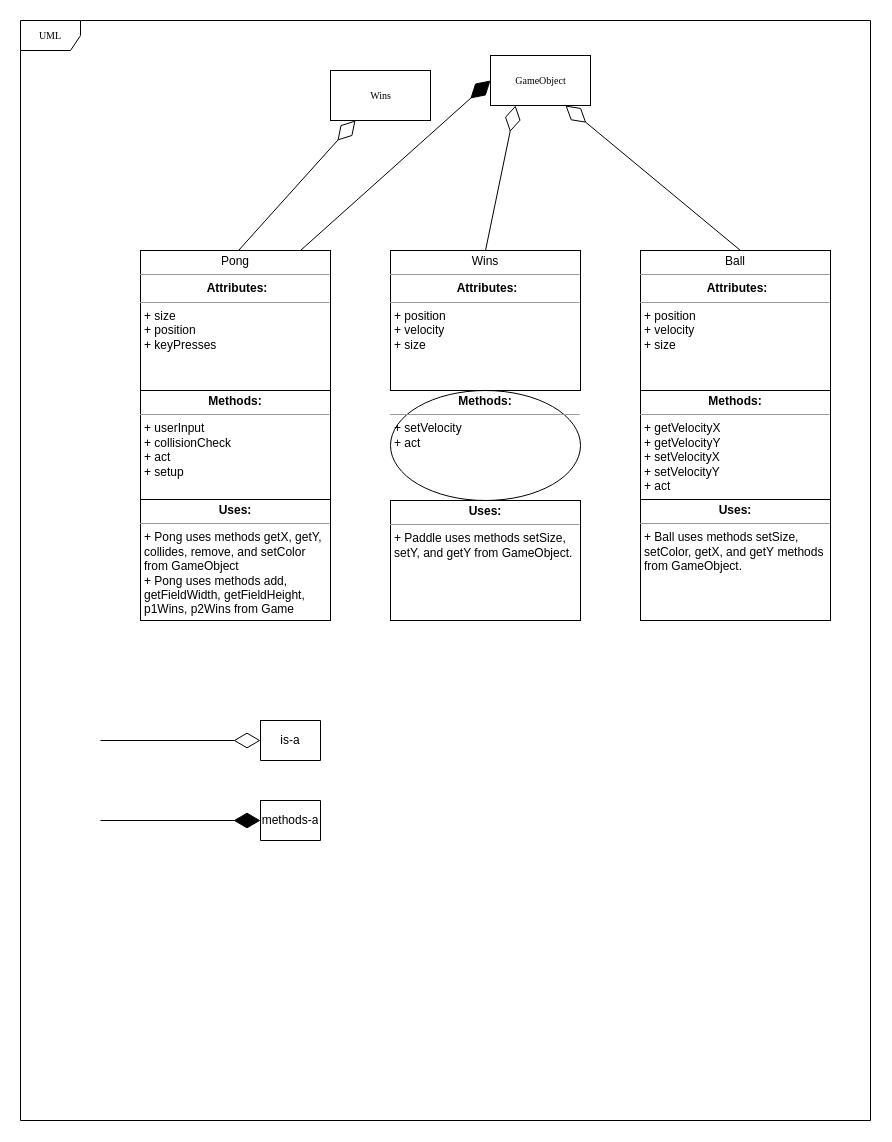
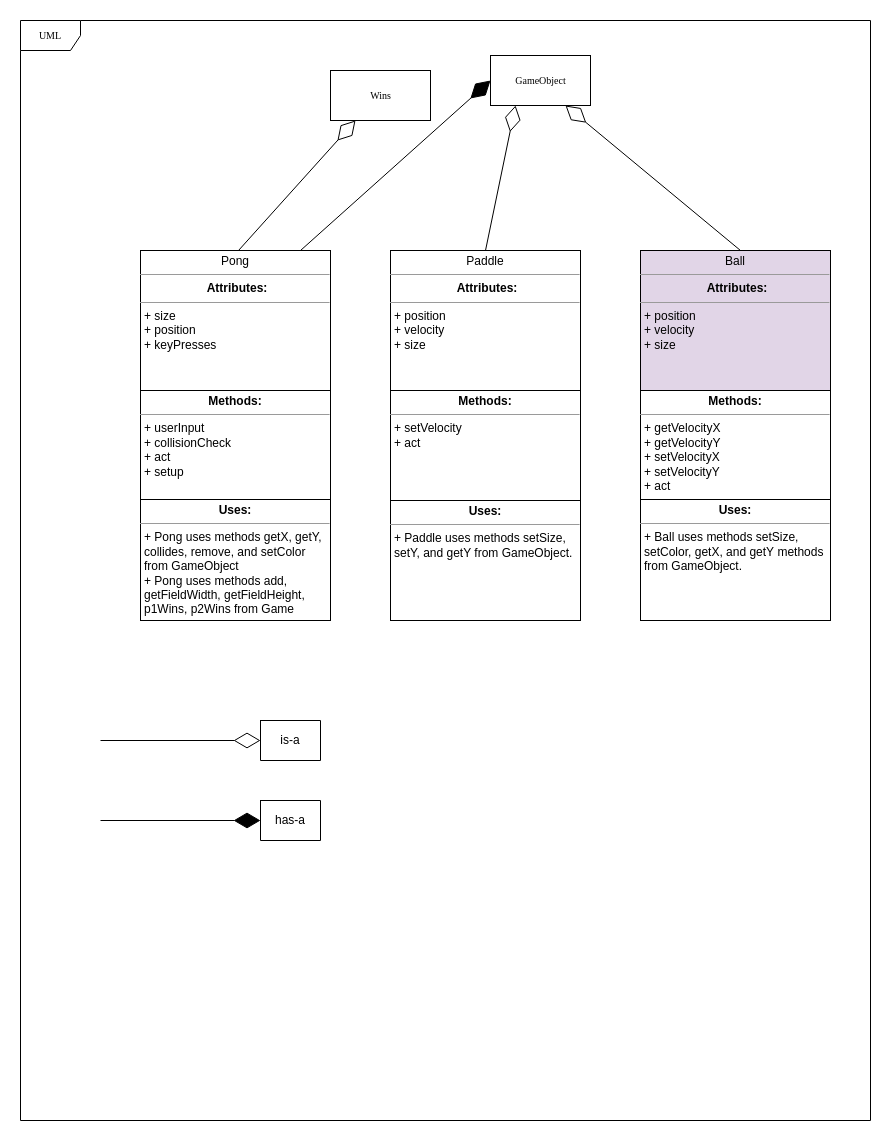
  <mxCell id="0" />
  <mxCell id="1" parent="0" />
  <mxCell id="2" value="UML" style="shape=umlFrame;whiteSpace=wrap;html=1;rounded=0;shadow=0;comic=0;labelBackgroundColor=none;strokeWidth=1;fontFamily=Verdana;fontSize=10;align=center;" parent="1" vertex="1"><mxGeometry width="850" height="1100" as="geometry" x="20" y="20" /></mxCell>
  <mxCell id="3" value="&lt;p style=&quot;margin: 0px ; margin-top: 4px ; text-align: center&quot;&gt;&lt;b&gt;Methods:&lt;/b&gt;&lt;/p&gt;&lt;hr size=&quot;1&quot;&gt;&lt;p style=&quot;margin: 0px ; margin-left: 4px&quot;&gt;+ userInput&lt;/p&gt;&lt;p style=&quot;margin: 0px ; margin-left: 4px&quot;&gt;+ collisionCheck&lt;/p&gt;&lt;p style=&quot;margin: 0px ; margin-left: 4px&quot;&gt;+ act&lt;/p&gt;&lt;p style=&quot;margin: 0px ; margin-left: 4px&quot;&gt;+ setup&lt;/p&gt;&lt;p style=&quot;margin: 0px ; margin-left: 4px&quot;&gt;&lt;br&gt;&lt;/p&gt;" style="verticalAlign=top;align=left;overflow=fill;fontSize=12;fontFamily=Helvetica;html=1;rounded=0;shadow=0;comic=0;labelBackgroundColor=none;strokeWidth=1" parent="1" vertex="1"><mxGeometry x="140" y="390" width="190" height="110" as="geometry" /></mxCell>
  <mxCell id="4" value="&lt;p style=&quot;margin: 0px ; margin-top: 4px ; text-align: center&quot;&gt;&lt;b&gt;Uses:&lt;/b&gt;&lt;/p&gt;&lt;hr size=&quot;1&quot;&gt;&lt;p style=&quot;margin: 0px ; margin-left: 4px&quot;&gt;+ Pong uses methods getX, getY,&lt;/p&gt;&lt;p style=&quot;margin: 0px ; margin-left: 4px&quot;&gt;collides, remove, and setColor&lt;/p&gt;&lt;p style=&quot;margin: 0px ; margin-left: 4px&quot;&gt;from GameObject&lt;/p&gt;&lt;p style=&quot;margin: 0px ; margin-left: 4px&quot;&gt;+ Pong uses methods add,&amp;nbsp;&lt;/p&gt;&lt;p style=&quot;margin: 0px ; margin-left: 4px&quot;&gt;getFieldWidth, getFieldHeight,&amp;nbsp;&lt;/p&gt;&lt;p style=&quot;margin: 0px ; margin-left: 4px&quot;&gt;p1Wins, p2Wins from Game&lt;/p&gt;&lt;p style=&quot;margin: 0px ; margin-left: 4px&quot;&gt;&lt;br&gt;&lt;/p&gt;" style="verticalAlign=top;align=left;overflow=fill;fontSize=12;fontFamily=Helvetica;html=1;rounded=0;shadow=0;comic=0;labelBackgroundColor=none;strokeWidth=1" parent="1" vertex="1"><mxGeometry x="140" y="499" width="190" height="121" as="geometry" /></mxCell>
  <mxCell id="5" value="&lt;p style=&quot;margin: 0px ; margin-top: 4px ; text-align: center&quot;&gt;Pong&lt;/p&gt;&lt;hr size=&quot;1&quot;&gt;&lt;p style=&quot;text-align: center ; margin: 0px 0px 0px 4px&quot;&gt;&lt;b&gt;Attributes:&lt;/b&gt;&lt;/p&gt;&lt;hr size=&quot;1&quot;&gt;&lt;p style=&quot;margin: 0px ; margin-left: 4px&quot;&gt;+ size&lt;br&gt;+ position&lt;/p&gt;&lt;p style=&quot;margin: 0px ; margin-left: 4px&quot;&gt;+ keyPresses&lt;/p&gt;" style="verticalAlign=top;align=left;overflow=fill;fontSize=12;fontFamily=Helvetica;html=1;rounded=0;shadow=0;comic=0;labelBackgroundColor=none;strokeWidth=1" parent="1" vertex="1"><mxGeometry x="140" y="250" width="190" height="140" as="geometry" /></mxCell>
  <mxCell id="6" value="Wins" style="html=1;rounded=0;shadow=0;comic=0;labelBackgroundColor=none;strokeWidth=1;fontFamily=Verdana;fontSize=10;align=center;" parent="1" vertex="1"><mxGeometry x="330" y="70" width="100" height="50" as="geometry" /></mxCell>
  <mxCell id="7" style="edgeStyle=orthogonalEdgeStyle;rounded=0;html=1;dashed=1;labelBackgroundColor=none;startFill=0;endArrow=open;endFill=0;endSize=10;fontFamily=Verdana;fontSize=10;" parent="1" edge="1"><mxGeometry relative="1" as="geometry"><Array as="points" /><mxPoint x="660" y="320" as="sourcePoint" /><mxPoint x="705" y="320" as="targetPoint" /></mxGeometry></mxCell>
  <mxCell id="8" value="GameObject" style="html=1;rounded=0;shadow=0;comic=0;labelBackgroundColor=none;strokeWidth=1;fontFamily=Verdana;fontSize=10;align=center;" parent="1" vertex="1"><mxGeometry x="490" y="55" width="100" height="50" as="geometry" /></mxCell>
- <mxCell id="9" value="&lt;p style=&quot;margin: 0px ; margin-top: 4px ; text-align: center&quot;&gt;&lt;b&gt;Methods:&lt;/b&gt;&lt;/p&gt;&lt;hr size=&quot;1&quot;&gt;&lt;p style=&quot;margin: 0px ; margin-left: 4px&quot;&gt;+ setVelocity&lt;/p&gt;&lt;p style=&quot;margin: 0px ; margin-left: 4px&quot;&gt;+ act&lt;/p&gt;&lt;p style=&quot;margin: 0px ; margin-left: 4px&quot;&gt;&lt;br&gt;&lt;/p&gt;" style="ellipse;verticalAlign=top;align=left;overflow=fill;fontSize=12;fontFamily=Helvetica;html=1;shadow=0;comic=0;labelBackgroundColor=none;strokeWidth=1;" parent="1" vertex="1"><mxGeometry x="390" y="390" width="190" height="110" as="geometry" /></mxCell>
+ <mxCell id="9" value="&lt;p style=&quot;margin: 0px ; margin-top: 4px ; text-align: center&quot;&gt;&lt;b&gt;Methods:&lt;/b&gt;&lt;/p&gt;&lt;hr size=&quot;1&quot;&gt;&lt;p style=&quot;margin: 0px ; margin-left: 4px&quot;&gt;+ setVelocity&lt;/p&gt;&lt;p style=&quot;margin: 0px ; margin-left: 4px&quot;&gt;+ act&lt;/p&gt;&lt;p style=&quot;margin: 0px ; margin-left: 4px&quot;&gt;&lt;br&gt;&lt;/p&gt;" style="verticalAlign=top;align=left;overflow=fill;fontSize=12;fontFamily=Helvetica;html=1;rounded=0;shadow=0;comic=0;labelBackgroundColor=none;strokeWidth=1" parent="1" vertex="1"><mxGeometry x="390" y="390" width="190" height="110" as="geometry" /></mxCell>
  <mxCell id="10" value="&lt;p style=&quot;margin: 0px ; margin-top: 4px ; text-align: center&quot;&gt;&lt;b&gt;Uses:&lt;/b&gt;&lt;/p&gt;&lt;hr size=&quot;1&quot;&gt;&lt;p style=&quot;margin: 0px ; margin-left: 4px&quot;&gt;+ Paddle uses&amp;nbsp;&lt;span&gt;methods&amp;nbsp;&lt;/span&gt;&lt;span&gt;setSize,&amp;nbsp;&lt;/span&gt;&lt;/p&gt;&lt;p style=&quot;margin: 0px ; margin-left: 4px&quot;&gt;&lt;span&gt;setY,&amp;nbsp;&lt;/span&gt;&lt;span&gt;and getY from&amp;nbsp;&lt;/span&gt;&lt;span&gt;GameObject.&lt;/span&gt;&lt;/p&gt;&lt;p style=&quot;margin: 0px ; margin-left: 4px&quot;&gt;&lt;br&gt;&lt;/p&gt;" style="verticalAlign=top;align=left;overflow=fill;fontSize=12;fontFamily=Helvetica;html=1;rounded=0;shadow=0;comic=0;labelBackgroundColor=none;strokeWidth=1" parent="1" vertex="1"><mxGeometry x="390" y="500" width="190" height="120" as="geometry" /></mxCell>
- <mxCell id="11" value="&lt;p style=&quot;margin: 0px ; margin-top: 4px ; text-align: center&quot;&gt;Wins&lt;/p&gt;&lt;hr size=&quot;1&quot;&gt;&lt;p style=&quot;text-align: center ; margin: 0px 0px 0px 4px&quot;&gt;&lt;b&gt;Attributes:&lt;/b&gt;&lt;/p&gt;&lt;hr size=&quot;1&quot;&gt;&lt;p style=&quot;margin: 0px ; margin-left: 4px&quot;&gt;+ position&lt;br&gt;+ velocity&lt;/p&gt;&lt;p style=&quot;margin: 0px ; margin-left: 4px&quot;&gt;+ size&lt;/p&gt;" style="verticalAlign=top;align=left;overflow=fill;fontSize=12;fontFamily=Helvetica;html=1;rounded=0;shadow=0;comic=0;labelBackgroundColor=none;strokeWidth=1" parent="1" vertex="1"><mxGeometry x="390" y="250" width="190" height="140" as="geometry" /></mxCell>
+ <mxCell id="11" value="&lt;p style=&quot;margin: 0px ; margin-top: 4px ; text-align: center&quot;&gt;Paddle&lt;/p&gt;&lt;hr size=&quot;1&quot;&gt;&lt;p style=&quot;text-align: center ; margin: 0px 0px 0px 4px&quot;&gt;&lt;b&gt;Attributes:&lt;/b&gt;&lt;/p&gt;&lt;hr size=&quot;1&quot;&gt;&lt;p style=&quot;margin: 0px ; margin-left: 4px&quot;&gt;+ position&lt;br&gt;+ velocity&lt;/p&gt;&lt;p style=&quot;margin: 0px ; margin-left: 4px&quot;&gt;+ size&lt;/p&gt;" style="verticalAlign=top;align=left;overflow=fill;fontSize=12;fontFamily=Helvetica;html=1;rounded=0;shadow=0;comic=0;labelBackgroundColor=none;strokeWidth=1" parent="1" vertex="1"><mxGeometry x="390" y="250" width="190" height="140" as="geometry" /></mxCell>
  <mxCell id="12" value="&lt;p style=&quot;margin: 0px ; margin-top: 4px ; text-align: center&quot;&gt;&lt;b&gt;Methods:&lt;/b&gt;&lt;/p&gt;&lt;hr size=&quot;1&quot;&gt;&lt;p style=&quot;margin: 0px ; margin-left: 4px&quot;&gt;+ getVelocityX&lt;/p&gt;&lt;p style=&quot;margin: 0px ; margin-left: 4px&quot;&gt;+ getVelocityY&lt;br&gt;+ setVelocityX&lt;/p&gt;&lt;p style=&quot;margin: 0px ; margin-left: 4px&quot;&gt;+ setVelocityY&lt;/p&gt;&lt;p style=&quot;margin: 0px ; margin-left: 4px&quot;&gt;+ act&lt;/p&gt;&lt;p style=&quot;margin: 0px ; margin-left: 4px&quot;&gt;&lt;br&gt;&lt;/p&gt;" style="verticalAlign=top;align=left;overflow=fill;fontSize=12;fontFamily=Helvetica;html=1;rounded=0;shadow=0;comic=0;labelBackgroundColor=none;strokeWidth=1" parent="1" vertex="1"><mxGeometry x="640" y="390" width="190" height="110" as="geometry" /></mxCell>
  <mxCell id="13" value="&lt;p style=&quot;margin: 0px ; margin-top: 4px ; text-align: center&quot;&gt;&lt;b&gt;Uses:&lt;/b&gt;&lt;/p&gt;&lt;hr size=&quot;1&quot;&gt;&lt;p style=&quot;margin: 0px ; margin-left: 4px&quot;&gt;+ Ball uses&amp;nbsp;&lt;span&gt;methods&amp;nbsp;&lt;/span&gt;&lt;span&gt;setSize,&amp;nbsp;&lt;/span&gt;&lt;/p&gt;&lt;p style=&quot;margin: 0px ; margin-left: 4px&quot;&gt;&lt;span&gt;setColor,&amp;nbsp;&lt;/span&gt;&lt;span&gt;getX,&amp;nbsp;&lt;/span&gt;&lt;span&gt;and getY&amp;nbsp;&lt;/span&gt;&lt;span&gt;methods&amp;nbsp;&lt;/span&gt;&lt;/p&gt;&lt;p style=&quot;margin: 0px ; margin-left: 4px&quot;&gt;&lt;span&gt;from&amp;nbsp;&lt;/span&gt;&lt;span&gt;GameObject.&lt;/span&gt;&lt;/p&gt;&lt;p style=&quot;margin: 0px ; margin-left: 4px&quot;&gt;&lt;br&gt;&lt;/p&gt;" style="verticalAlign=top;align=left;overflow=fill;fontSize=12;fontFamily=Helvetica;html=1;rounded=0;shadow=0;comic=0;labelBackgroundColor=none;strokeWidth=1" parent="1" vertex="1"><mxGeometry x="640" y="499" width="190" height="121" as="geometry" /></mxCell>
- <mxCell id="14" value="&lt;p style=&quot;margin: 0px ; margin-top: 4px ; text-align: center&quot;&gt;Ball&lt;/p&gt;&lt;hr size=&quot;1&quot;&gt;&lt;p style=&quot;text-align: center ; margin: 0px 0px 0px 4px&quot;&gt;&lt;b&gt;Attributes:&lt;/b&gt;&lt;/p&gt;&lt;hr size=&quot;1&quot;&gt;&lt;p style=&quot;margin: 0px ; margin-left: 4px&quot;&gt;+ position&lt;br&gt;+ velocity&lt;/p&gt;&lt;p style=&quot;margin: 0px ; margin-left: 4px&quot;&gt;+ size&lt;/p&gt;" style="verticalAlign=top;align=left;overflow=fill;fontSize=12;fontFamily=Helvetica;html=1;rounded=0;shadow=0;comic=0;labelBackgroundColor=none;strokeWidth=1" parent="1" vertex="1"><mxGeometry x="640" y="250" width="190" height="140" as="geometry" /></mxCell>
+ <mxCell id="14" value="&lt;p style=&quot;margin: 0px ; margin-top: 4px ; text-align: center&quot;&gt;Ball&lt;/p&gt;&lt;hr size=&quot;1&quot;&gt;&lt;p style=&quot;text-align: center ; margin: 0px 0px 0px 4px&quot;&gt;&lt;b&gt;Attributes:&lt;/b&gt;&lt;/p&gt;&lt;hr size=&quot;1&quot;&gt;&lt;p style=&quot;margin: 0px ; margin-left: 4px&quot;&gt;+ position&lt;br&gt;+ velocity&lt;/p&gt;&lt;p style=&quot;margin: 0px ; margin-left: 4px&quot;&gt;+ size&lt;/p&gt;" style="verticalAlign=top;align=left;overflow=fill;fontSize=12;fontFamily=Helvetica;html=1;rounded=0;shadow=0;comic=0;labelBackgroundColor=none;strokeWidth=1;fillColor=#e1d5e7;" parent="1" vertex="1"><mxGeometry x="640" y="250" width="190" height="140" as="geometry" /></mxCell>
  <mxCell id="15" value="" style="endArrow=diamondThin;endFill=0;endSize=24;html=1;rounded=0;entryX=0.25;entryY=1;entryDx=0;entryDy=0;exitX=0.4;exitY=-0.033;exitDx=0;exitDy=0;exitPerimeter=0;" parent="1" target="6" edge="1"><mxGeometry width="160" relative="1" as="geometry"><mxPoint x="238" y="250" as="sourcePoint" /><mxPoint x="240" y="131.98" as="targetPoint" /></mxGeometry></mxCell>
  <mxCell id="16" value="" style="endArrow=diamondThin;endFill=1;endSize=24;html=1;rounded=0;entryX=0;entryY=0.5;entryDx=0;entryDy=0;exitX=0.75;exitY=-0.033;exitDx=0;exitDy=0;exitPerimeter=0;" parent="1" target="8" edge="1"><mxGeometry width="160" relative="1" as="geometry"><mxPoint x="300" y="250" as="sourcePoint" /><mxPoint x="480" y="101.98" as="targetPoint" /></mxGeometry></mxCell>
  <mxCell id="17" value="" style="endArrow=diamondThin;endFill=0;endSize=24;html=1;rounded=0;entryX=0.25;entryY=1;entryDx=0;entryDy=0;" parent="1" target="8" edge="1"><mxGeometry width="160" relative="1" as="geometry"><mxPoint x="485" y="250" as="sourcePoint" /><mxPoint x="595" y="131" as="targetPoint" /></mxGeometry></mxCell>
  <mxCell id="18" value="" style="endArrow=diamondThin;endFill=0;endSize=24;html=1;rounded=0;entryX=0.75;entryY=1;entryDx=0;entryDy=0;" parent="1" target="8" edge="1"><mxGeometry width="160" relative="1" as="geometry"><mxPoint x="740" y="250" as="sourcePoint" /><mxPoint x="770" y="120" as="targetPoint" /></mxGeometry></mxCell>
  <mxCell id="19" value="" style="endArrow=diamondThin;endFill=0;endSize=24;html=1;rounded=0;" parent="1" edge="1"><mxGeometry width="160" relative="1" as="geometry"><mxPoint x="100" y="740" as="sourcePoint" /><mxPoint x="260" y="740" as="targetPoint" /></mxGeometry></mxCell>
  <mxCell id="20" value="" style="endArrow=diamondThin;endFill=1;endSize=24;html=1;rounded=0;" parent="1" edge="1"><mxGeometry width="160" relative="1" as="geometry"><mxPoint x="100" y="820" as="sourcePoint" /><mxPoint x="260" y="820" as="targetPoint" /></mxGeometry></mxCell>
  <mxCell id="21" value="" style="shape=table;startSize=0;container=1;collapsible=0;childLayout=tableLayout;rounded=0;" parent="1" vertex="1"><mxGeometry x="260" y="720" width="60" height="40" as="geometry" /></mxCell>
  <mxCell id="22" value="" style="shape=partialRectangle;collapsible=0;dropTarget=0;fillColor=none;top=0;left=0;bottom=0;right=0;points=[[0,0.5],[1,0.5]];portConstraint=eastwest;rounded=0;" parent="21" vertex="1"><mxGeometry width="60" height="40" as="geometry" /></mxCell>
  <mxCell id="23" value="is-a" style="shape=partialRectangle;html=1;whiteSpace=wrap;connectable=0;overflow=hidden;fillColor=none;top=0;left=0;bottom=0;right=0;pointerEvents=1;rounded=0;" parent="22" vertex="1"><mxGeometry width="60" height="40" as="geometry"><mxRectangle width="60" height="40" as="alternateBounds" /></mxGeometry></mxCell>
  <mxCell id="24" value="" style="shape=table;startSize=0;container=1;collapsible=0;childLayout=tableLayout;rounded=0;" parent="1" vertex="1"><mxGeometry x="260" y="800" width="60" height="40" as="geometry" /></mxCell>
  <mxCell id="25" value="" style="shape=partialRectangle;collapsible=0;dropTarget=0;fillColor=none;top=0;left=0;bottom=0;right=0;points=[[0,0.5],[1,0.5]];portConstraint=eastwest;rounded=0;" parent="24" vertex="1"><mxGeometry width="60" height="40" as="geometry" /></mxCell>
- <mxCell id="26" value="methods-a" style="shape=partialRectangle;html=1;whiteSpace=wrap;connectable=0;overflow=hidden;fillColor=none;top=0;left=0;bottom=0;right=0;pointerEvents=1;rounded=0;" parent="25" vertex="1"><mxGeometry width="60" height="40" as="geometry"><mxRectangle width="60" height="40" as="alternateBounds" /></mxGeometry></mxCell>
+ <mxCell id="26" value="has-a" style="shape=partialRectangle;html=1;whiteSpace=wrap;connectable=0;overflow=hidden;fillColor=none;top=0;left=0;bottom=0;right=0;pointerEvents=1;rounded=0;" parent="25" vertex="1"><mxGeometry width="60" height="40" as="geometry"><mxRectangle width="60" height="40" as="alternateBounds" /></mxGeometry></mxCell>
